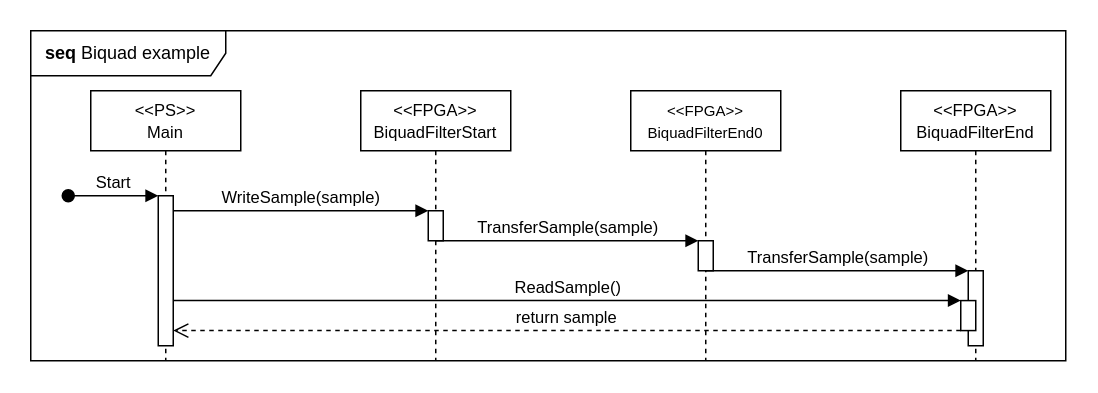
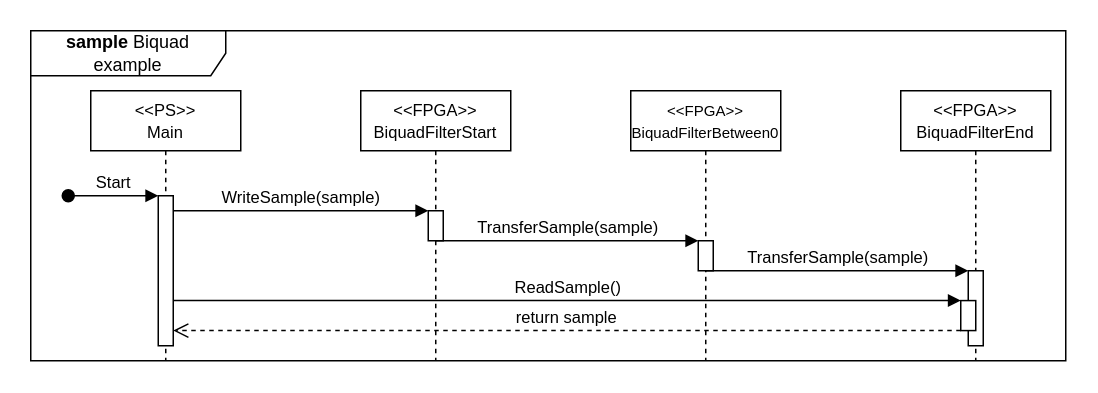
  <mxCell id="0" />
  <mxCell id="1" parent="0" />
- <mxCell id="2" value="&lt;b&gt;seq &lt;/b&gt;Biquad example" style="shape=umlFrame;whiteSpace=wrap;html=1;pointerEvents=0;width=130;height=30;" vertex="1" parent="1"><mxGeometry width="690" height="220" as="geometry" x="20" y="20" /></mxCell>
+ <mxCell id="2" value="&lt;b&gt;sample &lt;/b&gt;Biquad example" style="shape=umlFrame;whiteSpace=wrap;html=1;pointerEvents=0;width=130;height=30;" vertex="1" parent="1"><mxGeometry width="690" height="220" as="geometry" x="20" y="20" /></mxCell>
  <mxCell id="3" value="&lt;font style=&quot;font-size: 11px;&quot;&gt;&amp;lt;&amp;lt;PS&amp;gt;&amp;gt;&lt;br&gt;Main&lt;br&gt;&lt;/font&gt;" style="shape=umlLifeline;perimeter=lifelinePerimeter;whiteSpace=wrap;html=1;container=0;dropTarget=0;collapsible=0;recursiveResize=0;outlineConnect=0;portConstraint=eastwest;newEdgeStyle={&quot;edgeStyle&quot;:&quot;elbowEdgeStyle&quot;,&quot;elbow&quot;:&quot;vertical&quot;,&quot;curved&quot;:0,&quot;rounded&quot;:0};" vertex="1" parent="1"><mxGeometry x="60" y="60" width="100" height="180" as="geometry" /></mxCell>
  <mxCell id="4" value="" style="html=1;points=[];perimeter=orthogonalPerimeter;outlineConnect=0;targetShapes=umlLifeline;portConstraint=eastwest;newEdgeStyle={&quot;edgeStyle&quot;:&quot;elbowEdgeStyle&quot;,&quot;elbow&quot;:&quot;vertical&quot;,&quot;curved&quot;:0,&quot;rounded&quot;:0};" vertex="1" parent="3"><mxGeometry x="45" y="70" width="10" height="100" as="geometry" /></mxCell>
  <mxCell id="5" value="Start" style="html=1;verticalAlign=bottom;startArrow=oval;endArrow=block;startSize=8;edgeStyle=elbowEdgeStyle;elbow=vertical;curved=0;rounded=0;" edge="1" parent="3" target="4"><mxGeometry relative="1" as="geometry"><mxPoint x="-15" y="70" as="sourcePoint" /></mxGeometry></mxCell>
  <mxCell id="6" value="&lt;font style=&quot;font-size: 11px;&quot;&gt;&amp;lt;&amp;lt;FPGA&amp;gt;&amp;gt;&lt;br&gt;BiquadFilterStart&lt;/font&gt;" style="shape=umlLifeline;perimeter=lifelinePerimeter;whiteSpace=wrap;html=1;container=0;dropTarget=0;collapsible=0;recursiveResize=0;outlineConnect=0;portConstraint=eastwest;newEdgeStyle={&quot;edgeStyle&quot;:&quot;elbowEdgeStyle&quot;,&quot;elbow&quot;:&quot;vertical&quot;,&quot;curved&quot;:0,&quot;rounded&quot;:0};" vertex="1" parent="1"><mxGeometry x="240" y="60" width="100" height="180" as="geometry" /></mxCell>
  <mxCell id="7" value="" style="html=1;points=[];perimeter=orthogonalPerimeter;outlineConnect=0;targetShapes=umlLifeline;portConstraint=eastwest;newEdgeStyle={&quot;edgeStyle&quot;:&quot;elbowEdgeStyle&quot;,&quot;elbow&quot;:&quot;vertical&quot;,&quot;curved&quot;:0,&quot;rounded&quot;:0};" vertex="1" parent="6"><mxGeometry x="45" y="80" width="10" height="20" as="geometry" /></mxCell>
  <mxCell id="8" value="WriteSample(sample)" style="html=1;verticalAlign=bottom;endArrow=block;edgeStyle=elbowEdgeStyle;elbow=vertical;curved=0;rounded=0;" edge="1" parent="1" source="4" target="7"><mxGeometry relative="1" as="geometry"><mxPoint x="215" y="150" as="sourcePoint" /><Array as="points"><mxPoint x="200" y="140" /></Array></mxGeometry></mxCell>
- <mxCell id="9" value="&lt;font style=&quot;font-size: 10px;&quot;&gt;&amp;lt;&amp;lt;FPGA&amp;gt;&amp;gt;&lt;br&gt;BiquadFilterEnd0&lt;/font&gt;" style="shape=umlLifeline;perimeter=lifelinePerimeter;whiteSpace=wrap;html=1;container=0;dropTarget=0;collapsible=0;recursiveResize=0;outlineConnect=0;portConstraint=eastwest;newEdgeStyle={&quot;edgeStyle&quot;:&quot;elbowEdgeStyle&quot;,&quot;elbow&quot;:&quot;vertical&quot;,&quot;curved&quot;:0,&quot;rounded&quot;:0};" vertex="1" parent="1"><mxGeometry x="420" y="60" width="100" height="180" as="geometry" /></mxCell>
+ <mxCell id="9" value="&lt;font style=&quot;font-size: 10px;&quot;&gt;&amp;lt;&amp;lt;FPGA&amp;gt;&amp;gt;&lt;br&gt;BiquadFilterBetween0&lt;/font&gt;" style="shape=umlLifeline;perimeter=lifelinePerimeter;whiteSpace=wrap;html=1;container=0;dropTarget=0;collapsible=0;recursiveResize=0;outlineConnect=0;portConstraint=eastwest;newEdgeStyle={&quot;edgeStyle&quot;:&quot;elbowEdgeStyle&quot;,&quot;elbow&quot;:&quot;vertical&quot;,&quot;curved&quot;:0,&quot;rounded&quot;:0};" vertex="1" parent="1"><mxGeometry x="420" y="60" width="100" height="180" as="geometry" /></mxCell>
  <mxCell id="10" value="" style="html=1;points=[];perimeter=orthogonalPerimeter;outlineConnect=0;targetShapes=umlLifeline;portConstraint=eastwest;newEdgeStyle={&quot;edgeStyle&quot;:&quot;elbowEdgeStyle&quot;,&quot;elbow&quot;:&quot;vertical&quot;,&quot;curved&quot;:0,&quot;rounded&quot;:0};" vertex="1" parent="9"><mxGeometry x="45" y="100" width="10" height="20" as="geometry" /></mxCell>
  <mxCell id="11" value="&lt;font style=&quot;font-size: 11px;&quot;&gt;&amp;lt;&amp;lt;FPGA&amp;gt;&amp;gt;&lt;br&gt;BiquadFilterEnd&lt;/font&gt;" style="shape=umlLifeline;perimeter=lifelinePerimeter;whiteSpace=wrap;html=1;container=0;dropTarget=0;collapsible=0;recursiveResize=0;outlineConnect=0;portConstraint=eastwest;newEdgeStyle={&quot;edgeStyle&quot;:&quot;elbowEdgeStyle&quot;,&quot;elbow&quot;:&quot;vertical&quot;,&quot;curved&quot;:0,&quot;rounded&quot;:0};" vertex="1" parent="1"><mxGeometry x="600" y="60" width="100" height="180" as="geometry" /></mxCell>
  <mxCell id="12" value="" style="html=1;points=[];perimeter=orthogonalPerimeter;outlineConnect=0;targetShapes=umlLifeline;portConstraint=eastwest;newEdgeStyle={&quot;edgeStyle&quot;:&quot;elbowEdgeStyle&quot;,&quot;elbow&quot;:&quot;vertical&quot;,&quot;curved&quot;:0,&quot;rounded&quot;:0};" vertex="1" parent="11"><mxGeometry x="45" y="120" width="10" height="50" as="geometry" /></mxCell>
  <mxCell id="13" value="TransferSample(sample)" style="html=1;verticalAlign=bottom;endArrow=block;edgeStyle=elbowEdgeStyle;elbow=vertical;curved=0;rounded=0;exitX=0.5;exitY=1;exitDx=0;exitDy=0;exitPerimeter=0;" edge="1" parent="11" target="12"><mxGeometry relative="1" as="geometry"><mxPoint x="-130" y="120" as="sourcePoint" /><Array as="points"><mxPoint x="-35" y="120" /></Array><mxPoint x="40" y="120" as="targetPoint" /></mxGeometry></mxCell>
  <mxCell id="14" value="" style="html=1;points=[[0,0,0,0,5],[0,1,0,0,-5],[1,0,0,0,5],[1,1,0,0,-5]];perimeter=orthogonalPerimeter;outlineConnect=0;targetShapes=umlLifeline;portConstraint=eastwest;newEdgeStyle={&quot;curved&quot;:0,&quot;rounded&quot;:0};" vertex="1" parent="11"><mxGeometry x="40" y="139.89" width="10" height="20" as="geometry" /></mxCell>
  <mxCell id="15" value="ReadSample()" style="html=1;verticalAlign=bottom;endArrow=block;curved=0;rounded=0;" edge="1" parent="11"><mxGeometry width="80" relative="1" as="geometry"><mxPoint x="-485" y="139.89" as="sourcePoint" /><mxPoint x="40" y="139.89" as="targetPoint" /></mxGeometry></mxCell>
  <mxCell id="16" value="return sample" style="html=1;verticalAlign=bottom;endArrow=open;dashed=1;endSize=8;curved=0;rounded=0;" edge="1" parent="11"><mxGeometry relative="1" as="geometry"><mxPoint x="40" y="159.89" as="sourcePoint" /><mxPoint x="-485" y="159.89" as="targetPoint" /></mxGeometry></mxCell>
  <mxCell id="17" value="TransferSample(sample)" style="html=1;verticalAlign=bottom;endArrow=block;edgeStyle=elbowEdgeStyle;elbow=vertical;curved=0;rounded=0;exitX=0.5;exitY=1;exitDx=0;exitDy=0;exitPerimeter=0;" edge="1" parent="1" source="7" target="10"><mxGeometry relative="1" as="geometry"><mxPoint x="300" y="160" as="sourcePoint" /><Array as="points"><mxPoint x="385" y="160" /></Array><mxPoint x="460" y="160" as="targetPoint" /></mxGeometry></mxCell>
